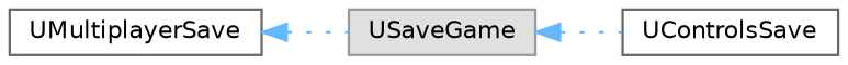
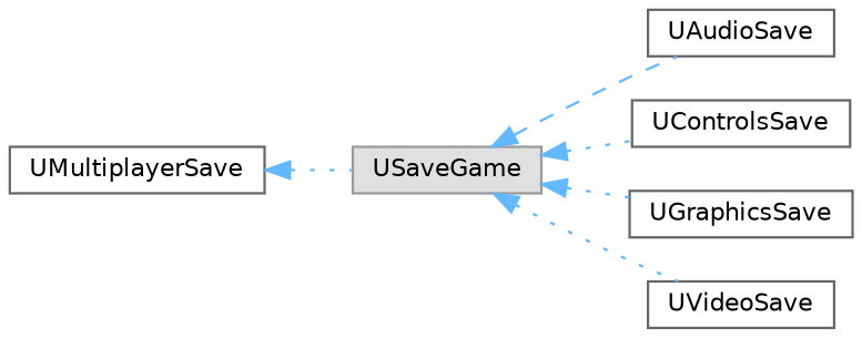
  digraph {
    rankdir=LR
    node [color=grey40 fillcolor=white fontname=Helvetica fontsize=10 shape=box style=filled]
    edge [color=steelblue1 dir=back fontname=Helvetica fontsize=10 labelfontname=Helvetica labelfontsize=10 style=dotted]
    n1 [color=grey60 fillcolor="#E0E0E0" height=0.2 label=USaveGame width=0.4]
+   n2 [height=0.2 label=UAudioSave width=0.4]
    n3 [height=0.2 label=UControlsSave width=0.4]
+   n4 [height=0.2 label=UGraphicsSave width=0.4]
+   n5 [height=0.2 label=UVideoSave width=0.4]
    n6 [height=0.2 label=UMultiplayerSave width=0.4]
+   n1 -> n2 [style=dashed]
    n1 -> n3
+   n1 -> n4
+   n1 -> n5
    n6 -> n1
  }
